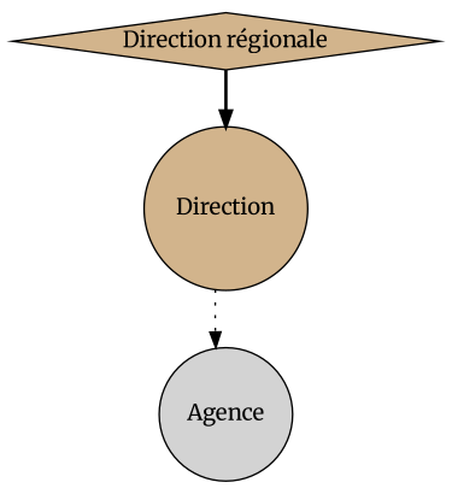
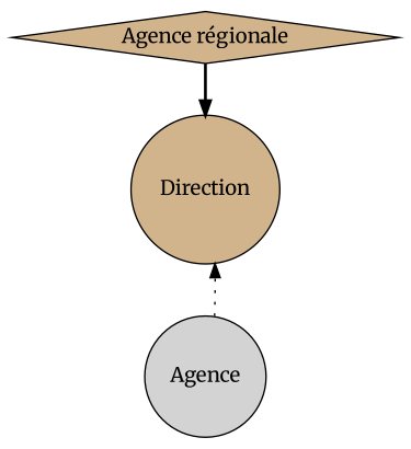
  digraph {
    fontname=Merriweather
    node [fillcolor=tan fontname=Merriweather shape=circle style=filled]
    edge [color=black fontname=Merriweather]
-   "Direction régionale" [shape=diamond]
+   "Direction régionale" [shape=diamond label="Agence régionale"]
    n2 [label=Direction]
    Agence [fillcolor=lightgrey]
    "Direction régionale" -> n2 [style=bold]
-   n2 -> Agence [style=dotted]
+   Agence -> n2 [style=dotted]
  }
